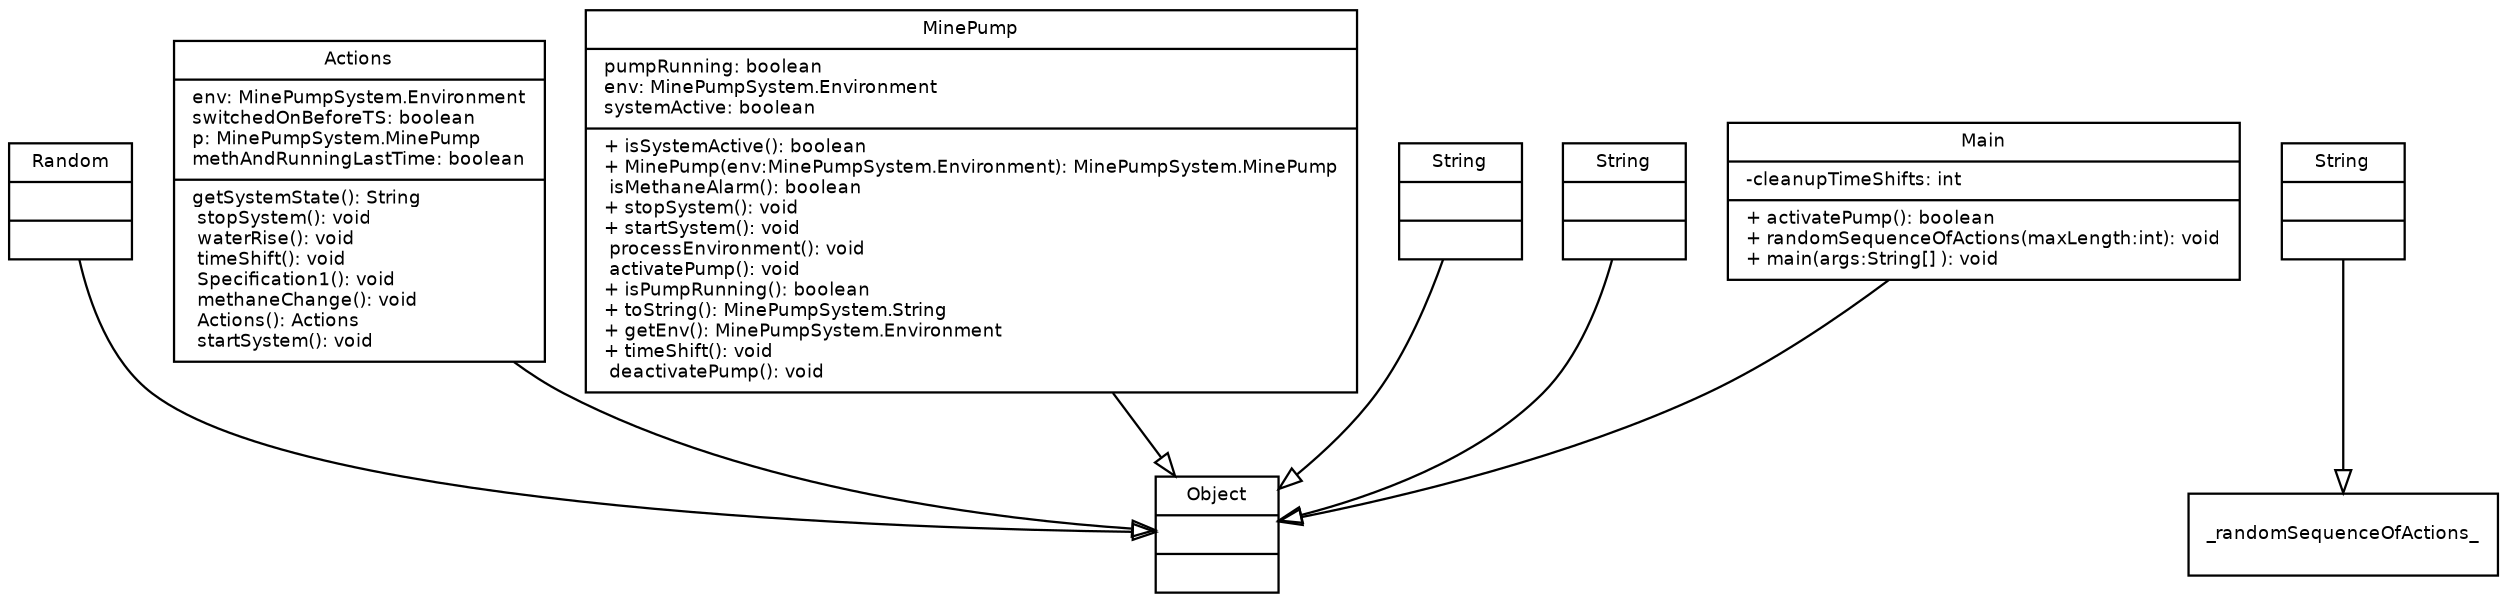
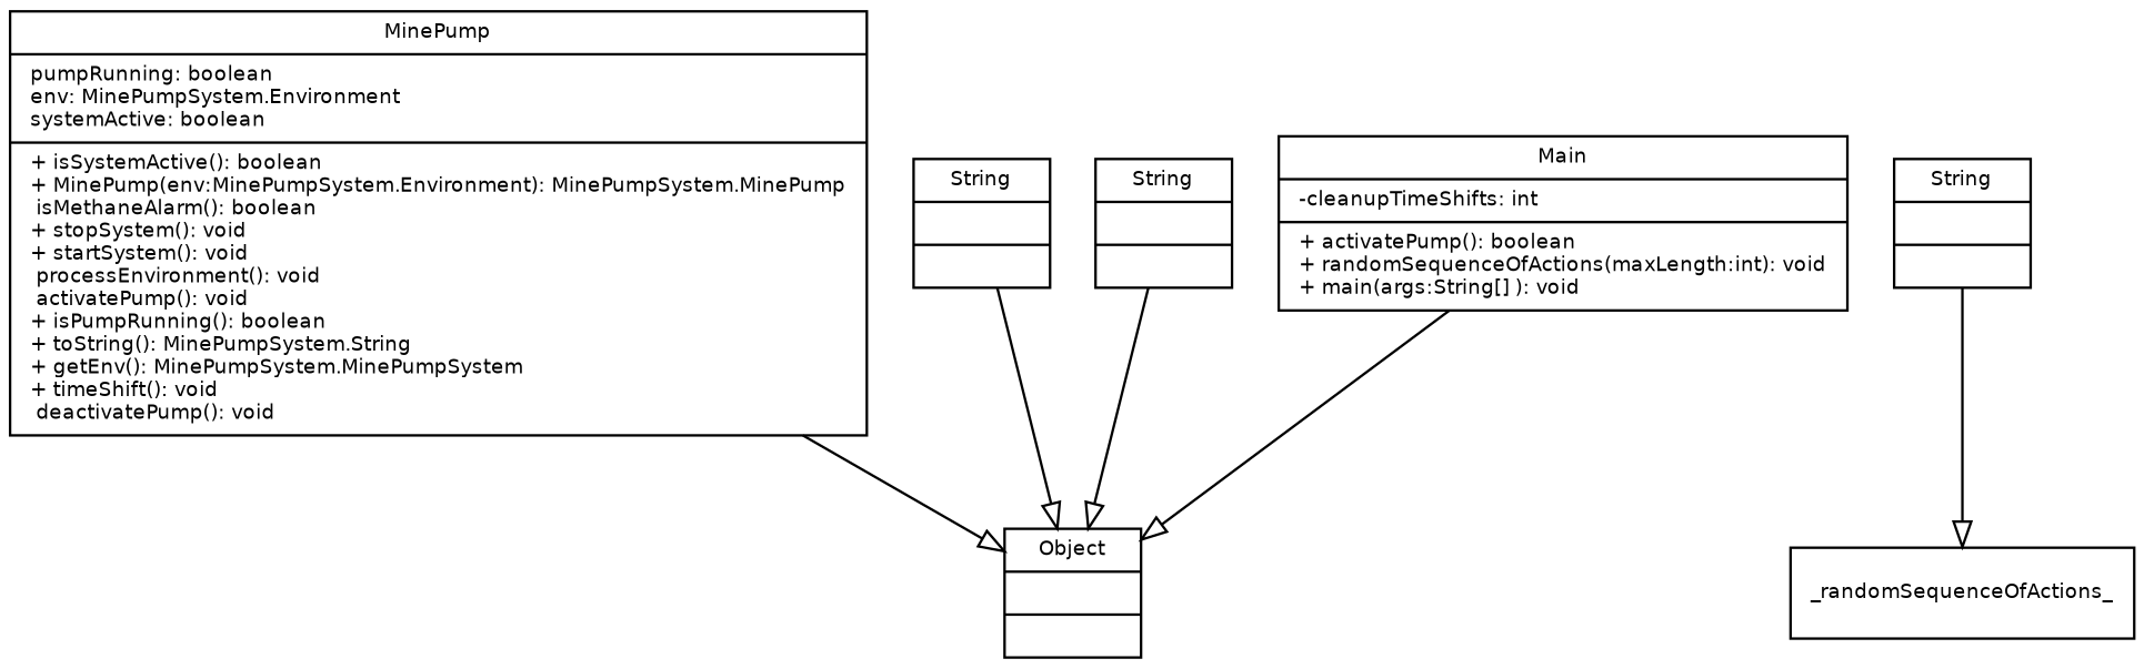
  digraph {
    fontname="Bitstream Vera Sans"
    fontsize=8
    node [fontname="Bitstream Vera Sans" fontsize=8 shape=record]
    edge [arrowhead=empty arrowtail=none fontname="Bitstream Vera Sans" fontsize=8 style=solid]
-   n1 [label="{Random||}"]
    n2 [label="{Object||}"]
-   n3 [label="{Actions|env: MinePumpSystem.Environment\lswitchedOnBeforeTS: boolean\lp: MinePumpSystem.MinePump\lmethAndRunningLastTime: boolean\l| getSystemState(): String\l stopSystem(): void\l waterRise(): void\l timeShift(): void\l Specification1(): void\l methaneChange(): void\l Actions(): Actions\l startSystem(): void\l}"]
-   n4 [label="{MinePump|pumpRunning: boolean\lenv: MinePumpSystem.Environment\lsystemActive: boolean\l|+ isSystemActive(): boolean\l+ MinePump(env:MinePumpSystem.Environment): MinePumpSystem.MinePump\l isMethaneAlarm(): boolean\l+ stopSystem(): void\l+ startSystem(): void\l processEnvironment(): void\l activatePump(): void\l+ isPumpRunning(): boolean\l+ toString(): MinePumpSystem.String\l+ getEnv(): MinePumpSystem.Environment\l+ timeShift(): void\l deactivatePump(): void\l}"]
+   n4 [label="{MinePump|pumpRunning: boolean\lenv: MinePumpSystem.Environment\lsystemActive: boolean\l|+ isSystemActive(): boolean\l+ MinePump(env:MinePumpSystem.Environment): MinePumpSystem.MinePump\l isMethaneAlarm(): boolean\l+ stopSystem(): void\l+ startSystem(): void\l processEnvironment(): void\l activatePump(): void\l+ isPumpRunning(): boolean\l+ toString(): MinePumpSystem.String\l+ getEnv(): MinePumpSystem.MinePumpSystem\l+ timeShift(): void\l deactivatePump(): void\l}"]
    n5 [label="{String||}"]
    n6 [label=_randomSequenceOfActions_]
    n7 [label="{String||}"]
    n8 [label="{String||}"]
    n9 [label="{Main|-cleanupTimeShifts: int\l|+ activatePump(): boolean\l+ randomSequenceOfActions(maxLength:int): void\l+ main(args:String[] ): void\l}"]
-   n1 -> n2
-   n3 -> n2
    n4 -> n2
    n5 -> n6
    n7 -> n2
    n8 -> n2
    n9 -> n2
  }
